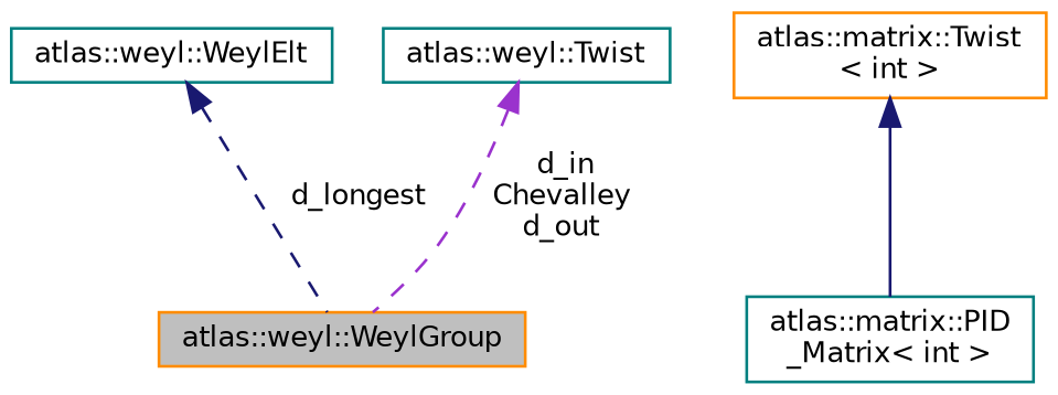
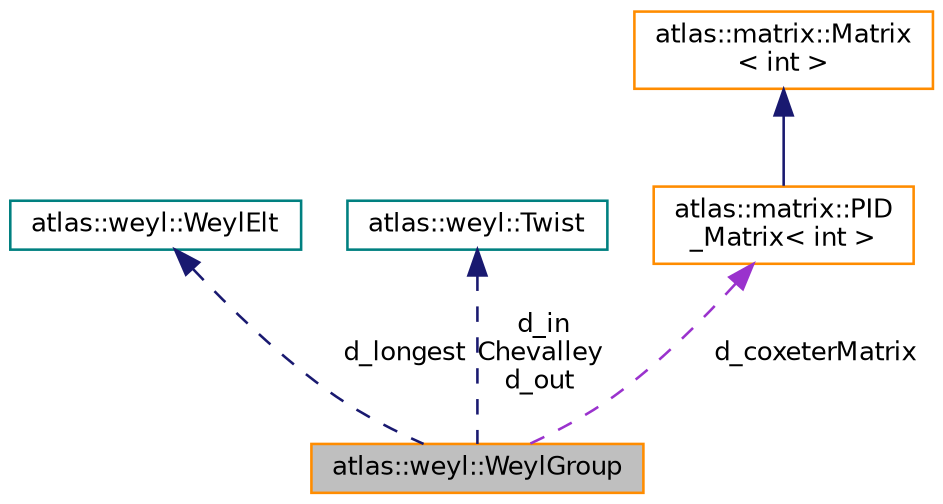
  digraph {
    node [color=darkorange fillcolor=white fontname=Helvetica fontsize=10 shape=record style=filled]
    edge [color=midnightblue dir=back fontname=Helvetica fontsize=10 labelfontname=Helvetica labelfontsize=10 style=dashed]
    n1 [fillcolor=grey75 fontcolor=black height=0.2 label="atlas::weyl::WeylGroup" width=0.4]
    n2 [color=teal height=0.2 label="atlas::weyl::WeylElt" width=0.4]
    n3 [color=teal height=0.2 label="atlas::weyl::Twist" width=0.4]
-   n4 [color=teal height=0.2 label="atlas::matrix::PID\l_Matrix\< int \>" width=0.4]
-   n5 [height=0.2 label="atlas::matrix::Twist\l\< int \>" width=0.4]
+   n4 [height=0.2 label="atlas::matrix::PID\l_Matrix\< int \>" width=0.4]
+   n5 [height=0.2 label="atlas::matrix::Matrix\l\< int \>" width=0.4]
    n2 -> n1 [label=" d_longest"]
-   n3 -> n1 [color=darkorchid3 label=" d_in\nChevalley\nd_out"]
+   n3 -> n1 [label=" d_in\nChevalley\nd_out"]
+   n4 -> n1 [color=darkorchid3 label=" d_coxeterMatrix"]
    n5 -> n4 [style=solid]
  }
